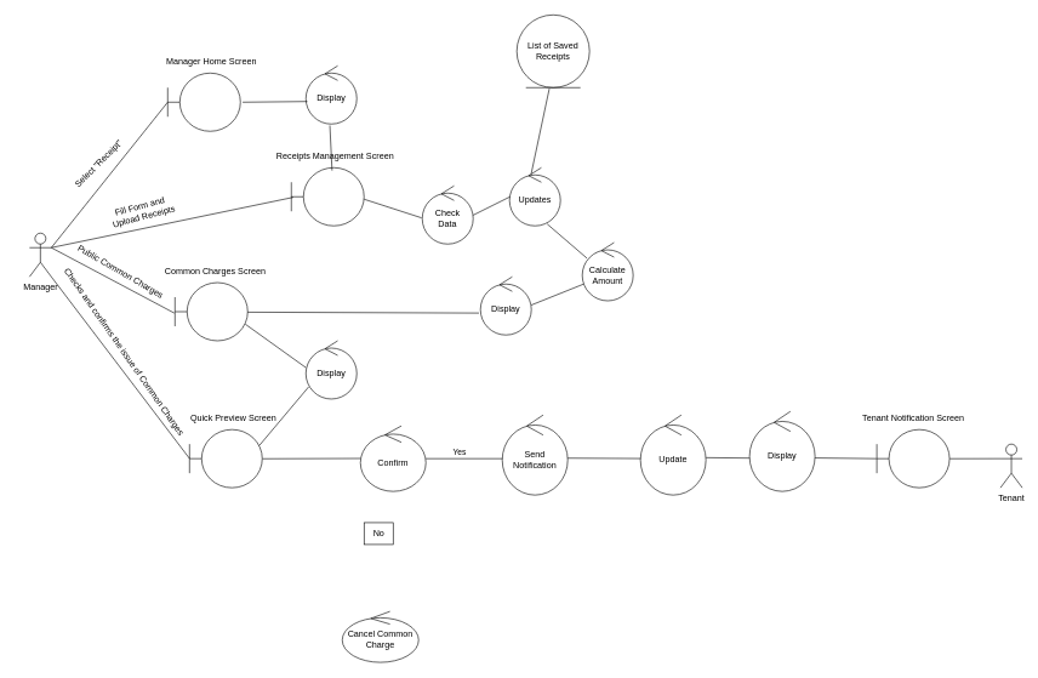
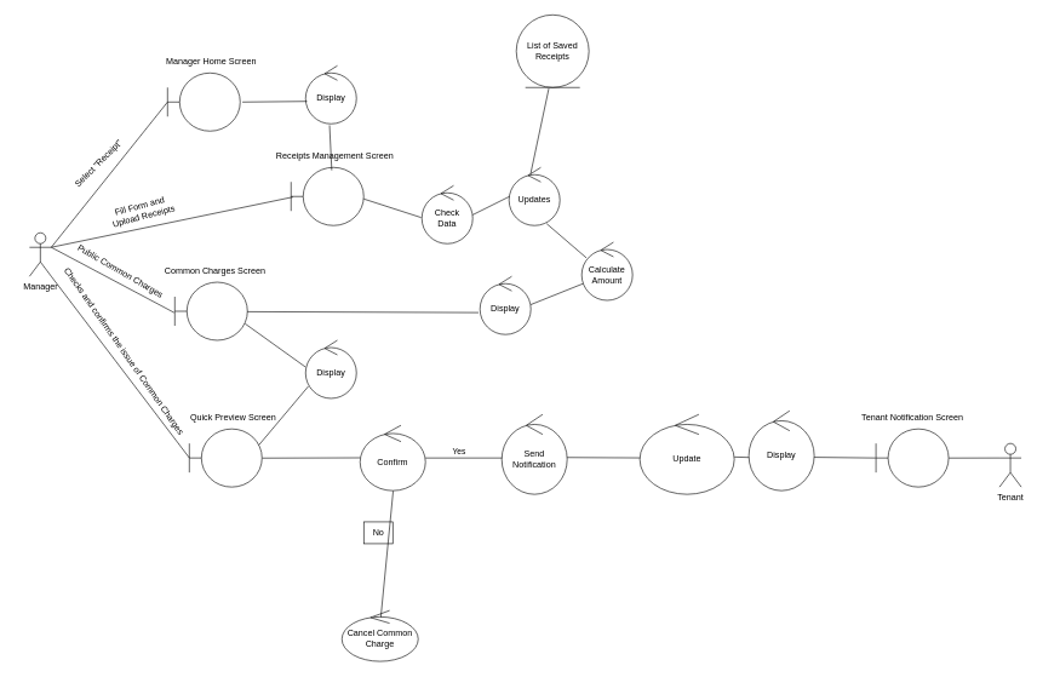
  <mxCell id="0" />
  <mxCell id="1" parent="0" />
  <mxCell id="2" value="Manager" style="shape=umlActor;verticalLabelPosition=bottom;verticalAlign=top;html=1;" parent="1" vertex="1"><mxGeometry x="40" y="320" width="30" height="60" as="geometry" /></mxCell>
  <mxCell id="3" value="" style="shape=umlBoundary;whiteSpace=wrap;html=1;" parent="1" vertex="1"><mxGeometry x="400" y="230" width="100" height="80" as="geometry" /></mxCell>
  <mxCell id="4" value="Receipts Management Screen" style="text;html=1;align=center;verticalAlign=middle;resizable=1;points=[];autosize=1;strokeColor=none;fillColor=none;movable=1;rotatable=1;deletable=1;editable=1;locked=0;connectable=1;" parent="1" vertex="1"><mxGeometry x="370" y="200" width="180" height="30" as="geometry" /></mxCell>
  <mxCell id="5" value="Check&lt;div&gt;Data&lt;/div&gt;" style="ellipse;shape=umlControl;whiteSpace=wrap;html=1;" parent="1" vertex="1"><mxGeometry x="580" y="255" width="70" height="80" as="geometry" /></mxCell>
  <mxCell id="6" value="" style="endArrow=none;html=1;rounded=0;exitX=1;exitY=0.333;exitDx=0;exitDy=0;exitPerimeter=0;entryX=0.027;entryY=0.509;entryDx=0;entryDy=0;entryPerimeter=0;" parent="1" source="2" target="3" edge="1"><mxGeometry width="50" height="50" relative="1" as="geometry"><mxPoint x="330" y="600" as="sourcePoint" /><mxPoint x="230" y="330" as="targetPoint" /></mxGeometry></mxCell>
  <mxCell id="7" value="" style="endArrow=none;html=1;rounded=0;entryX=-0.001;entryY=0.496;entryDx=0;entryDy=0;entryPerimeter=0;exitX=1;exitY=1;exitDx=0;exitDy=0;exitPerimeter=0;" parent="1" source="2" target="11" edge="1"><mxGeometry width="50" height="50" relative="1" as="geometry"><mxPoint x="100" y="810" as="sourcePoint" /><mxPoint x="180" y="700" as="targetPoint" /></mxGeometry></mxCell>
  <mxCell id="8" value="Fill Form and&amp;nbsp;&lt;div&gt;Upload Receipts&lt;/div&gt;" style="text;html=1;align=center;verticalAlign=middle;resizable=0;points=[];autosize=1;strokeColor=none;fillColor=none;rotation=-15;" parent="1" vertex="1"><mxGeometry x="140" y="270" width="110" height="40" as="geometry" /></mxCell>
  <mxCell id="9" value="List of Saved Receipts" style="ellipse;shape=umlEntity;whiteSpace=wrap;html=1;" parent="1" vertex="1"><mxGeometry x="710" y="20" width="100" height="100" as="geometry" /></mxCell>
  <mxCell id="10" value="Updates" style="ellipse;shape=umlControl;whiteSpace=wrap;html=1;" parent="1" vertex="1"><mxGeometry x="700" y="230" width="70" height="80" as="geometry" /></mxCell>
  <mxCell id="11" value="" style="shape=umlBoundary;whiteSpace=wrap;html=1;" parent="1" vertex="1"><mxGeometry x="260" y="590" width="100" height="80" as="geometry" /></mxCell>
  <mxCell id="12" value="Quick Preview Screen" style="text;html=1;align=center;verticalAlign=middle;resizable=0;points=[];autosize=1;strokeColor=none;fillColor=none;" parent="1" vertex="1"><mxGeometry x="250" y="560" width="140" height="30" as="geometry" /></mxCell>
  <mxCell id="13" value="Checks and confirms the issue of Common Charges" style="text;html=1;align=center;verticalAlign=middle;resizable=0;points=[];autosize=1;strokeColor=none;fillColor=none;rotation=55;" parent="1" vertex="1"><mxGeometry x="20" y="468" width="300" height="30" as="geometry" /></mxCell>
  <mxCell id="14" style="edgeStyle=orthogonalEdgeStyle;rounded=0;orthogonalLoop=1;jettySize=auto;html=1;entryX=0.002;entryY=0.53;entryDx=0;entryDy=0;entryPerimeter=0;" parent="1" source="16" target="18" edge="1"><mxGeometry relative="1" as="geometry"><mxPoint x="700" y="630" as="targetPoint" /><Array as="points"><mxPoint x="720" y="630" /></Array></mxGeometry></mxCell>
  <mxCell id="15" value="Yes" style="edgeLabel;html=1;align=center;verticalAlign=middle;resizable=0;points=[];" parent="14" vertex="1" connectable="0"><mxGeometry x="-0.144" y="5" relative="1" as="geometry"><mxPoint x="-26" y="-5" as="offset" /></mxGeometry></mxCell>
  <mxCell id="16" value="Confirm" style="ellipse;shape=umlControl;whiteSpace=wrap;html=1;" parent="1" vertex="1"><mxGeometry x="495" y="585" width="90" height="90" as="geometry" /></mxCell>
  <mxCell id="17" value="No" style="text;html=1;align=center;verticalAlign=middle;resizable=0;points=[];autosize=1;strokeColor=light-dark(#000000,#FF0000);fillColor=none;" parent="1" vertex="1"><mxGeometry x="500" y="718" width="40" height="30" as="geometry" /></mxCell>
  <mxCell id="18" value="Send Notification" style="ellipse;shape=umlControl;whiteSpace=wrap;html=1;" parent="1" vertex="1"><mxGeometry x="690" y="570" width="90" height="110" as="geometry" /></mxCell>
- <mxCell id="19" value="Update" style="ellipse;shape=umlControl;whiteSpace=wrap;html=1;" parent="1" vertex="1"><mxGeometry x="880" y="570" width="90" height="110" as="geometry" /></mxCell>
+ <mxCell id="19" value="Update" style="ellipse;shape=umlControl;whiteSpace=wrap;html=1;" parent="1" vertex="1"><mxGeometry x="880" y="570" width="130" height="110" as="geometry" /></mxCell>
  <mxCell id="20" value="" style="shape=umlBoundary;whiteSpace=wrap;html=1;" parent="1" vertex="1"><mxGeometry x="1205" y="590" width="100" height="80" as="geometry" /></mxCell>
  <mxCell id="21" value="Tenant Notification Screen" style="text;html=1;align=center;verticalAlign=middle;resizable=0;points=[];autosize=1;strokeColor=none;fillColor=none;" parent="1" vertex="1"><mxGeometry x="1175" y="560" width="160" height="30" as="geometry" /></mxCell>
  <mxCell id="22" value="Tenant" style="shape=umlActor;verticalLabelPosition=bottom;verticalAlign=top;html=1;" parent="1" vertex="1"><mxGeometry x="1375" y="610" width="30" height="60" as="geometry" /></mxCell>
  <mxCell id="23" value="Cancel Common Charge" style="ellipse;shape=umlControl;whiteSpace=wrap;html=1;strokeColor=light-dark(#000000,#FF0000);" parent="1" vertex="1"><mxGeometry x="470" y="840" width="105" height="70" as="geometry" /></mxCell>
  <mxCell id="24" value="" style="endArrow=none;html=1;rounded=0;entryX=0.991;entryY=0.508;entryDx=0;entryDy=0;entryPerimeter=0;exitX=-0.029;exitY=0.623;exitDx=0;exitDy=0;exitPerimeter=0;" parent="1" source="28" target="25" edge="1"><mxGeometry width="50" height="50" relative="1" as="geometry"><mxPoint x="650" y="429" as="sourcePoint" /><mxPoint x="620" y="450" as="targetPoint" /><Array as="points" /></mxGeometry></mxCell>
  <mxCell id="25" value="" style="shape=umlBoundary;whiteSpace=wrap;html=1;" parent="1" vertex="1"><mxGeometry x="240" y="388" width="100" height="80" as="geometry" /></mxCell>
  <mxCell id="26" value="" style="endArrow=none;html=1;rounded=0;entryX=-0.009;entryY=0.523;entryDx=0;entryDy=0;entryPerimeter=0;exitX=1;exitY=0.333;exitDx=0;exitDy=0;exitPerimeter=0;" parent="1" source="2" target="25" edge="1"><mxGeometry width="50" height="50" relative="1" as="geometry"><mxPoint x="630" y="416" as="sourcePoint" /><mxPoint x="749.83" y="565" as="targetPoint" /></mxGeometry></mxCell>
  <mxCell id="27" value="Common Charges Screen" style="text;html=1;align=center;verticalAlign=middle;resizable=0;points=[];autosize=1;strokeColor=none;fillColor=none;" parent="1" vertex="1"><mxGeometry x="215" y="358" width="160" height="30" as="geometry" /></mxCell>
  <mxCell id="28" value="Display" style="ellipse;shape=umlControl;whiteSpace=wrap;html=1;" parent="1" vertex="1"><mxGeometry x="660" y="380" width="70" height="80" as="geometry" /></mxCell>
  <mxCell id="29" value="" style="endArrow=none;html=1;rounded=0;entryX=0.091;entryY=0.268;entryDx=0;entryDy=0;entryPerimeter=0;exitX=0.739;exitY=0.968;exitDx=0;exitDy=0;exitPerimeter=0;" parent="1" source="10" target="45" edge="1"><mxGeometry width="50" height="50" relative="1" as="geometry"><mxPoint x="668" y="448" as="sourcePoint" /><mxPoint x="349" y="439" as="targetPoint" /><Array as="points" /></mxGeometry></mxCell>
  <mxCell id="30" value="Public Common Charges" style="text;html=1;align=center;verticalAlign=middle;resizable=0;points=[];autosize=1;strokeColor=none;fillColor=none;rotation=30;" parent="1" vertex="1"><mxGeometry x="85" y="358" width="160" height="30" as="geometry" /></mxCell>
  <mxCell id="31" value="" style="endArrow=none;html=1;rounded=0;entryX=0.967;entryY=0.714;entryDx=0;entryDy=0;entryPerimeter=0;exitX=0.002;exitY=0.462;exitDx=0;exitDy=0;exitPerimeter=0;" parent="1" source="32" target="25" edge="1"><mxGeometry width="50" height="50" relative="1" as="geometry"><mxPoint x="410.28" y="481.08" as="sourcePoint" /><mxPoint x="349" y="439" as="targetPoint" /><Array as="points" /></mxGeometry></mxCell>
  <mxCell id="32" value="Display" style="ellipse;shape=umlControl;whiteSpace=wrap;html=1;" parent="1" vertex="1"><mxGeometry x="420" y="468" width="70" height="80" as="geometry" /></mxCell>
  <mxCell id="33" value="" style="endArrow=none;html=1;rounded=0;entryX=0.998;entryY=0.486;entryDx=0;entryDy=0;entryPerimeter=0;exitX=0.031;exitY=0.711;exitDx=0;exitDy=0;exitPerimeter=0;" parent="1" source="45" target="28" edge="1"><mxGeometry width="50" height="50" relative="1" as="geometry"><mxPoint x="880" y="491" as="sourcePoint" /><mxPoint x="778.18" y="491" as="targetPoint" /><Array as="points" /></mxGeometry></mxCell>
  <mxCell id="34" value="" style="endArrow=none;html=1;rounded=0;entryX=0.055;entryY=0.791;entryDx=0;entryDy=0;entryPerimeter=0;exitX=0.959;exitY=0.275;exitDx=0;exitDy=0;exitPerimeter=0;" parent="1" source="11" target="32" edge="1"><mxGeometry width="50" height="50" relative="1" as="geometry"><mxPoint x="520" y="530" as="sourcePoint" /><mxPoint x="489" y="501" as="targetPoint" /><Array as="points" /></mxGeometry></mxCell>
  <mxCell id="35" value="Display" style="ellipse;shape=umlControl;whiteSpace=wrap;html=1;" parent="1" vertex="1"><mxGeometry x="1030" y="565" width="90" height="110" as="geometry" /></mxCell>
  <mxCell id="36" value="" style="endArrow=none;html=1;rounded=0;entryX=-0.004;entryY=0.5;entryDx=0;entryDy=0;entryPerimeter=0;exitX=1;exitY=0.582;exitDx=0;exitDy=0;exitPerimeter=0;" parent="1" source="35" target="20" edge="1"><mxGeometry width="50" height="50" relative="1" as="geometry"><mxPoint x="1000" y="875" as="sourcePoint" /><mxPoint x="1225" y="770" as="targetPoint" /><Array as="points" /></mxGeometry></mxCell>
  <mxCell id="37" value="" style="endArrow=none;html=1;rounded=0;entryX=1;entryY=0.542;entryDx=0;entryDy=0;entryPerimeter=0;exitX=-0.014;exitY=0.55;exitDx=0;exitDy=0;exitPerimeter=0;" parent="1" source="5" target="3" edge="1"><mxGeometry width="50" height="50" relative="1" as="geometry"><mxPoint x="558" y="132" as="sourcePoint" /><mxPoint x="482" y="100" as="targetPoint" /><Array as="points" /></mxGeometry></mxCell>
  <mxCell id="38" value="" style="endArrow=none;html=1;rounded=0;exitX=0.009;exitY=0.5;exitDx=0;exitDy=0;exitPerimeter=0;entryX=0.998;entryY=0.504;entryDx=0;entryDy=0;entryPerimeter=0;" parent="1" source="10" target="5" edge="1"><mxGeometry width="50" height="50" relative="1" as="geometry"><mxPoint x="650" y="262" as="sourcePoint" /><mxPoint x="542" y="273" as="targetPoint" /><Array as="points" /></mxGeometry></mxCell>
  <mxCell id="39" value="" style="endArrow=none;html=1;rounded=0;entryX=1.003;entryY=0.501;entryDx=0;entryDy=0;entryPerimeter=0;exitX=0;exitY=0.333;exitDx=0;exitDy=0;exitPerimeter=0;" parent="1" source="22" target="20" edge="1"><mxGeometry width="50" height="50" relative="1" as="geometry"><mxPoint x="1496" y="592" as="sourcePoint" /><mxPoint x="1420" y="560" as="targetPoint" /><Array as="points" /></mxGeometry></mxCell>
  <mxCell id="40" value="" style="endArrow=none;html=1;rounded=0;entryX=1.001;entryY=0.533;entryDx=0;entryDy=0;entryPerimeter=0;exitX=0;exitY=0.584;exitDx=0;exitDy=0;exitPerimeter=0;" parent="1" source="35" target="19" edge="1"><mxGeometry width="50" height="50" relative="1" as="geometry"><mxPoint x="1066" y="530" as="sourcePoint" /><mxPoint x="990" y="498" as="targetPoint" /><Array as="points" /></mxGeometry></mxCell>
  <mxCell id="41" value="" style="endArrow=none;html=1;rounded=0;entryX=0.999;entryY=0.539;entryDx=0;entryDy=0;entryPerimeter=0;exitX=0.001;exitY=0.544;exitDx=0;exitDy=0;exitPerimeter=0;" parent="1" source="19" target="18" edge="1"><mxGeometry width="50" height="50" relative="1" as="geometry"><mxPoint x="976" y="392" as="sourcePoint" /><mxPoint x="900" y="360" as="targetPoint" /><Array as="points" /></mxGeometry></mxCell>
  <mxCell id="42" value="" style="endArrow=none;html=1;rounded=0;entryX=1.004;entryY=0.502;entryDx=0;entryDy=0;entryPerimeter=0;exitX=0.002;exitY=0.497;exitDx=0;exitDy=0;exitPerimeter=0;" parent="1" source="16" target="11" edge="1"><mxGeometry width="50" height="50" relative="1" as="geometry"><mxPoint x="451" y="702" as="sourcePoint" /><mxPoint x="375" y="670" as="targetPoint" /><Array as="points" /></mxGeometry></mxCell>
  <mxCell id="43" value="" style="endArrow=none;html=1;rounded=0;entryX=0.447;entryY=1.014;entryDx=0;entryDy=0;entryPerimeter=0;exitX=0.424;exitY=0.112;exitDx=0;exitDy=0;exitPerimeter=0;" parent="1" source="10" target="9" edge="1"><mxGeometry width="50" height="50" relative="1" as="geometry"><mxPoint x="598" y="152" as="sourcePoint" /><mxPoint x="522" y="120" as="targetPoint" /><Array as="points" /></mxGeometry></mxCell>
+ <mxCell id="44" value="" style="endArrow=none;html=1;rounded=0;entryX=0.506;entryY=1.004;entryDx=0;entryDy=0;entryPerimeter=0;exitX=0.51;exitY=0.131;exitDx=0;exitDy=0;exitPerimeter=0;strokeColor=light-dark(#000000,#FF0E0E);" parent="1" source="23" target="16" edge="1"><mxGeometry width="50" height="50" relative="1" as="geometry"><mxPoint x="473" y="812" as="sourcePoint" /><mxPoint x="397" y="780" as="targetPoint" /><Array as="points" /></mxGeometry></mxCell>
  <mxCell id="45" value="Calculate Amount" style="ellipse;shape=umlControl;whiteSpace=wrap;html=1;" parent="1" vertex="1"><mxGeometry x="800" y="333" width="70" height="80" as="geometry" /></mxCell>
  <mxCell id="46" value="" style="endArrow=none;html=1;rounded=0;exitX=1;exitY=0.333;exitDx=0;exitDy=0;exitPerimeter=0;entryX=0;entryY=0.5;entryDx=0;entryDy=0;entryPerimeter=0;" edge="1" parent="1" source="2" target="47"><mxGeometry width="50" height="50" relative="1" as="geometry"><mxPoint x="140" y="339" as="sourcePoint" /><mxPoint x="140" as="targetPoint" y="180" /></mxGeometry></mxCell>
  <mxCell id="47" value="" style="shape=umlBoundary;whiteSpace=wrap;html=1;" vertex="1" parent="1"><mxGeometry x="230" y="100" width="100" height="80" as="geometry" /></mxCell>
  <mxCell id="48" value="Manager Home Screen" style="text;html=1;align=center;verticalAlign=middle;resizable=1;points=[];autosize=1;strokeColor=none;fillColor=none;movable=1;rotatable=1;deletable=1;editable=1;locked=0;connectable=1;" vertex="1" parent="1"><mxGeometry x="215" y="70" width="150" height="30" as="geometry" /></mxCell>
  <mxCell id="49" value="Select &quot;Receipt&quot;" style="text;html=1;align=center;verticalAlign=middle;resizable=0;points=[];autosize=1;strokeColor=none;fillColor=none;rotation=-45;" vertex="1" parent="1"><mxGeometry x="80" y="210" width="110" height="30" as="geometry" /></mxCell>
  <mxCell id="50" value="Display" style="ellipse;shape=umlControl;whiteSpace=wrap;html=1;" vertex="1" parent="1"><mxGeometry x="420" y="90" width="70" height="80" as="geometry" /></mxCell>
  <mxCell id="51" value="" style="endArrow=none;html=1;rounded=0;exitX=0.029;exitY=0.613;exitDx=0;exitDy=0;exitPerimeter=0;" edge="1" parent="1" source="50"><mxGeometry width="50" height="50" relative="1" as="geometry"><mxPoint x="419" y="140.5" as="sourcePoint" /><mxPoint x="333" y="140" as="targetPoint" /><Array as="points" /></mxGeometry></mxCell>
  <mxCell id="52" value="" style="endArrow=none;html=1;rounded=0;entryX=0.471;entryY=1.025;entryDx=0;entryDy=0;entryPerimeter=0;exitX=0.56;exitY=0.05;exitDx=0;exitDy=0;exitPerimeter=0;" edge="1" parent="1" source="3" target="50"><mxGeometry width="50" height="50" relative="1" as="geometry"><mxPoint x="579" y="251" as="sourcePoint" /><mxPoint x="500" y="250" as="targetPoint" /><Array as="points" /></mxGeometry></mxCell>
